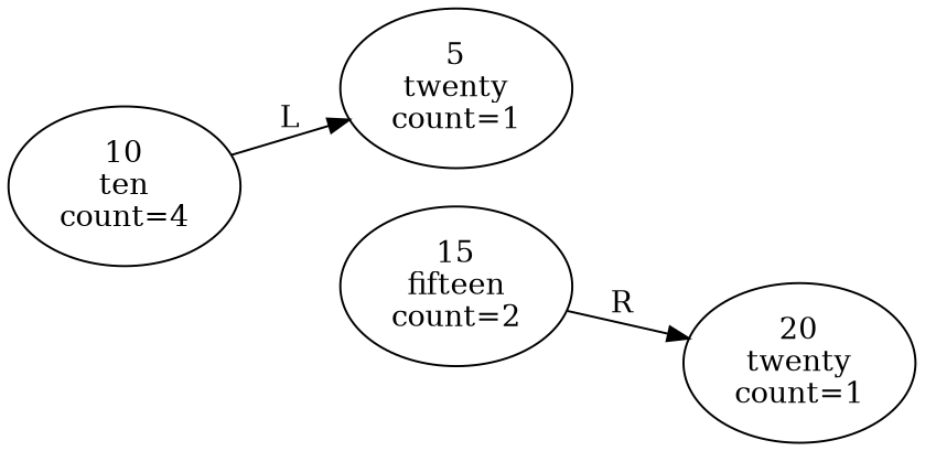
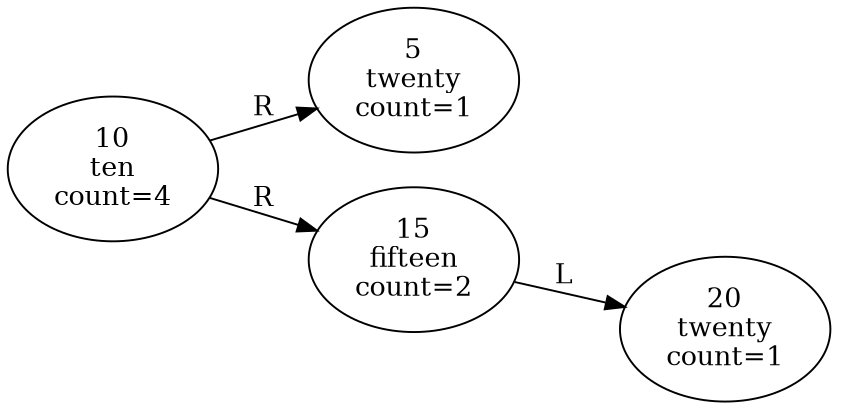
  digraph {
    rankdir=LR
    edge [taildir=se]
    n1 [label="10\nten\ncount=4"]
    n2 [label="5\ntwenty\ncount=1"]
    n3 [label="15\nfifteen\ncount=2"]
    node_15_L [style=invis]
    n5 [label="20\ntwenty\ncount=1"]
-   n1 -> n2 [label=L taildir=sw]
+   n1 -> n2 [label=R taildir=sw]
+   n1 -> n3 [label=R]
    n3 -> node_15_L [style=invis taildir=""]
-   n3 -> n5 [label=R]
+   n3 -> n5 [label=L]
  }
